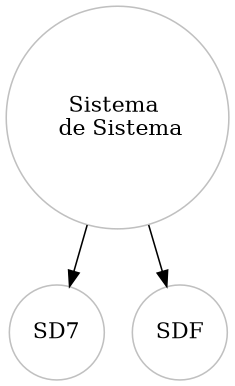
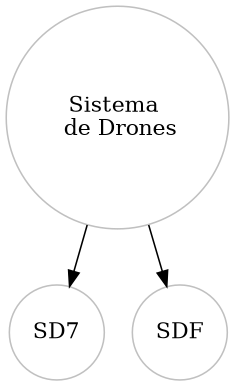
  digraph {
    rankdir=TB
    node [color=grey shape=circle]
-   n1 [label="Sistema \n de Sistema"]
+   n1 [label="Sistema \n de Drones"]
    n2 [label=SD7]
    n3 [label=SDF]
    n1 -> n2
    n1 -> n3
  }
